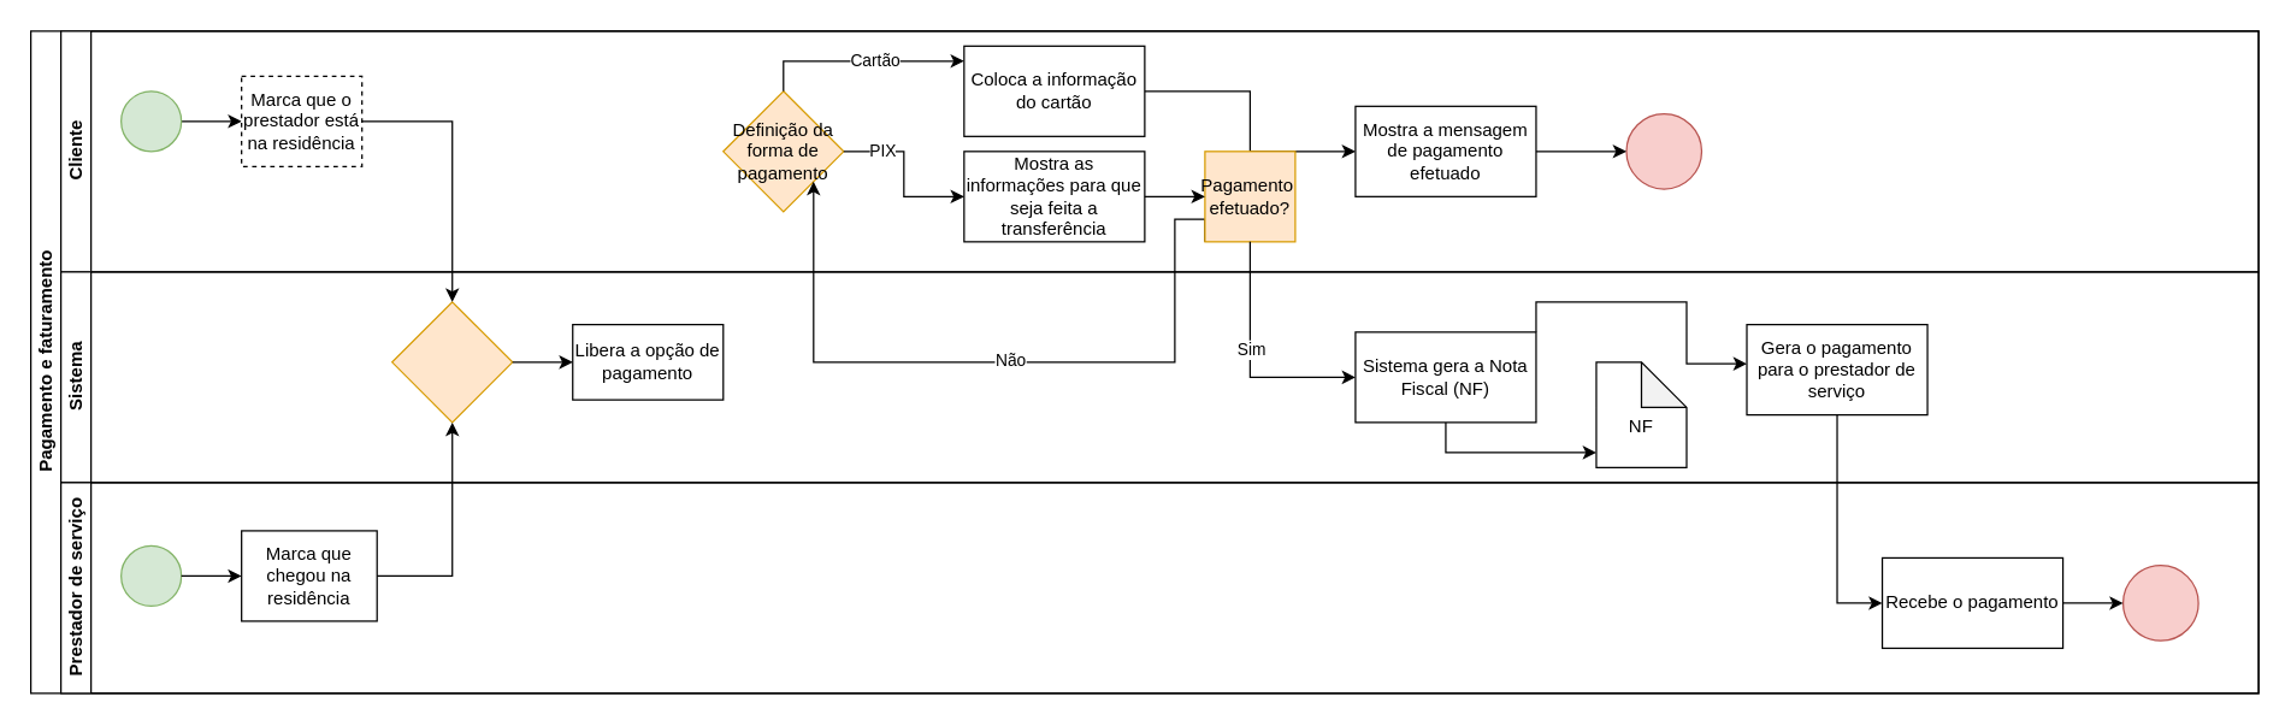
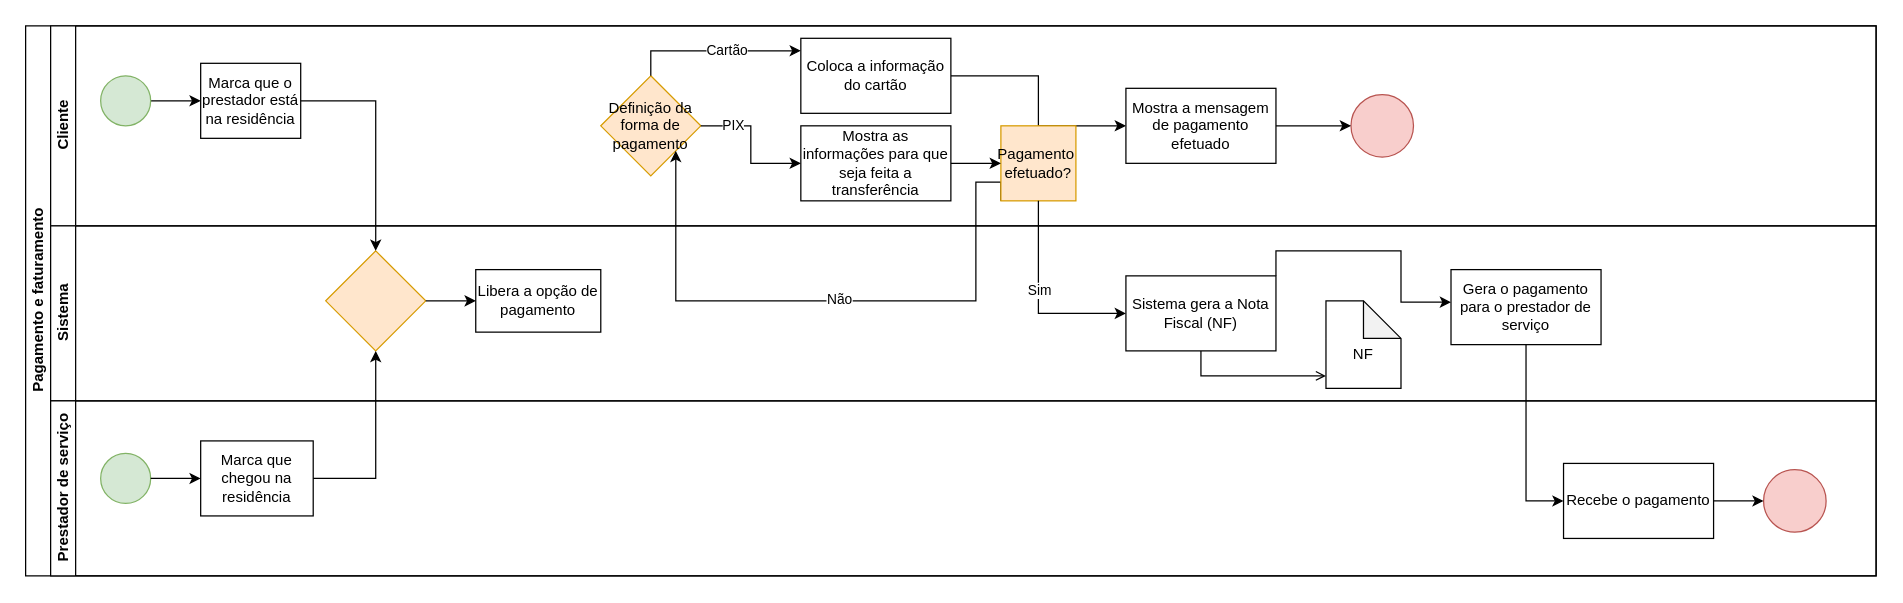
  <mxCell id="0" />
  <mxCell id="1" parent="0" />
  <mxCell id="2" value="Pagamento e faturamento" style="swimlane;html=1;childLayout=stackLayout;resizeParent=1;resizeParentMax=0;horizontal=0;startSize=20;horizontalStack=0;" vertex="1" parent="1"><mxGeometry x="20" y="20" width="1480" height="440" as="geometry" /></mxCell>
  <mxCell id="3" value="Cliente" style="swimlane;html=1;startSize=20;horizontal=0;" vertex="1" parent="2"><mxGeometry x="20" width="1460" height="160" as="geometry" /></mxCell>
  <mxCell id="4" value="" style="edgeStyle=orthogonalEdgeStyle;rounded=0;orthogonalLoop=1;jettySize=auto;html=1;" edge="1" parent="3" source="5"><mxGeometry relative="1" as="geometry"><mxPoint x="120" y="60" as="targetPoint" /></mxGeometry></mxCell>
  <mxCell id="5" value="" style="ellipse;whiteSpace=wrap;html=1;fillColor=#d5e8d4;strokeColor=#82b366;" vertex="1" parent="3"><mxGeometry x="40" y="40" width="40" height="40" as="geometry" /></mxCell>
- <mxCell id="6" value="Marca que o prestador está na residência" style="rounded=0;whiteSpace=wrap;html=1;dashed=1;" vertex="1" parent="3"><mxGeometry x="120" y="30" width="80" height="60" as="geometry" /></mxCell>
+ <mxCell id="6" value="Marca que o prestador está na residência" style="rounded=0;whiteSpace=wrap;html=1;" vertex="1" parent="3"><mxGeometry x="120" y="30" width="80" height="60" as="geometry" /></mxCell>
  <mxCell id="7" value="Definição da forma de pagamento" style="rhombus;whiteSpace=wrap;html=1;fillColor=#ffe6cc;strokeColor=#d79b00;" vertex="1" parent="3"><mxGeometry x="440" y="40" width="80" height="80" as="geometry" /></mxCell>
  <mxCell id="8" style="edgeStyle=orthogonalEdgeStyle;rounded=0;orthogonalLoop=1;jettySize=auto;html=1;exitX=1;exitY=0.5;exitDx=0;exitDy=0;" edge="1" parent="3" source="9" target="15"><mxGeometry relative="1" as="geometry" /></mxCell>
  <mxCell id="9" value="Coloca a informação do cartão" style="rounded=0;whiteSpace=wrap;html=1;" vertex="1" parent="3"><mxGeometry x="600" y="10" width="120" height="60" as="geometry" /></mxCell>
  <mxCell id="10" style="edgeStyle=orthogonalEdgeStyle;rounded=0;orthogonalLoop=1;jettySize=auto;html=1;exitX=0.5;exitY=0;exitDx=0;exitDy=0;" edge="1" parent="3" source="7" target="9"><mxGeometry relative="1" as="geometry"><mxPoint x="670" y="40" as="targetPoint" /><Array as="points"><mxPoint x="480" y="20" /></Array></mxGeometry></mxCell>
  <mxCell id="11" value="Cartão" style="edgeLabel;html=1;align=center;verticalAlign=middle;resizable=0;points=[];" vertex="1" connectable="0" parent="10"><mxGeometry x="0.143" y="1" relative="1" as="geometry"><mxPoint as="offset" /></mxGeometry></mxCell>
  <mxCell id="12" value="Mostra as informações para que seja feita a transferência" style="rounded=0;whiteSpace=wrap;html=1;" vertex="1" parent="3"><mxGeometry x="600" y="80" width="120" height="60" as="geometry" /></mxCell>
  <mxCell id="13" style="edgeStyle=orthogonalEdgeStyle;rounded=0;orthogonalLoop=1;jettySize=auto;html=1;exitX=1;exitY=0.5;exitDx=0;exitDy=0;" edge="1" parent="3" source="7" target="12"><mxGeometry relative="1" as="geometry"><mxPoint x="560" y="120" as="targetPoint" /></mxGeometry></mxCell>
  <mxCell id="14" value="PIX" style="edgeLabel;html=1;align=center;verticalAlign=middle;resizable=0;points=[];" vertex="1" connectable="0" parent="13"><mxGeometry x="-0.55" y="1" relative="1" as="geometry"><mxPoint as="offset" /></mxGeometry></mxCell>
  <mxCell id="15" value="Mostra a mensagem de pagamento efetuado" style="rounded=0;whiteSpace=wrap;html=1;" vertex="1" parent="3"><mxGeometry x="860" y="50" width="120" height="60" as="geometry" /></mxCell>
  <mxCell id="16" value="" style="ellipse;whiteSpace=wrap;html=1;aspect=fixed;fillColor=#f8cecc;strokeColor=#b85450;" vertex="1" parent="3"><mxGeometry x="1040" y="55" width="50" height="50" as="geometry" /></mxCell>
  <mxCell id="17" style="edgeStyle=orthogonalEdgeStyle;rounded=0;orthogonalLoop=1;jettySize=auto;html=1;exitX=1;exitY=0.5;exitDx=0;exitDy=0;" edge="1" parent="3" source="15" target="16"><mxGeometry relative="1" as="geometry"><mxPoint x="1020" y="80" as="targetPoint" /></mxGeometry></mxCell>
  <mxCell id="18" style="edgeStyle=orthogonalEdgeStyle;rounded=0;orthogonalLoop=1;jettySize=auto;html=1;exitX=0;exitY=1;exitDx=0;exitDy=0;entryX=1;entryY=1;entryDx=0;entryDy=0;" edge="1" parent="3" source="20" target="7"><mxGeometry relative="1" as="geometry"><mxPoint x="550" y="220" as="targetPoint" /><Array as="points"><mxPoint x="740" y="125" /><mxPoint x="740" y="220" /><mxPoint x="500" y="220" /></Array></mxGeometry></mxCell>
  <mxCell id="19" value="Não" style="edgeLabel;html=1;align=center;verticalAlign=middle;resizable=0;points=[];" vertex="1" connectable="0" parent="18"><mxGeometry x="-0.02" y="-2" relative="1" as="geometry"><mxPoint as="offset" /></mxGeometry></mxCell>
  <mxCell id="20" value="Pagamento&amp;nbsp; efetuado?" style="whiteSpace=wrap;html=1;fillColor=#ffe6cc;strokeColor=#d79b00;rounded=0;" vertex="1" parent="3"><mxGeometry x="760" y="80" width="60" height="60" as="geometry" /></mxCell>
  <mxCell id="21" style="edgeStyle=orthogonalEdgeStyle;rounded=0;orthogonalLoop=1;jettySize=auto;html=1;exitX=1;exitY=0.5;exitDx=0;exitDy=0;" edge="1" parent="3" source="12" target="20"><mxGeometry relative="1" as="geometry"><mxPoint x="760" y="110" as="targetPoint" /></mxGeometry></mxCell>
  <mxCell id="22" value="Sistema" style="swimlane;html=1;startSize=20;horizontal=0;" vertex="1" parent="2"><mxGeometry x="20" y="160" width="1460" height="140" as="geometry" /></mxCell>
  <mxCell id="23" value="" style="rhombus;whiteSpace=wrap;html=1;fillColor=#ffe6cc;strokeColor=#d79b00;" vertex="1" parent="22"><mxGeometry x="220" y="20" width="80" height="80" as="geometry" /></mxCell>
  <mxCell id="24" value="Libera a opção de pagamento" style="rounded=0;whiteSpace=wrap;html=1;" vertex="1" parent="22"><mxGeometry x="340" y="35" width="100" height="50" as="geometry" /></mxCell>
  <mxCell id="25" style="edgeStyle=orthogonalEdgeStyle;rounded=0;orthogonalLoop=1;jettySize=auto;html=1;exitX=1;exitY=0.5;exitDx=0;exitDy=0;" edge="1" parent="22" source="23" target="24"><mxGeometry relative="1" as="geometry"><mxPoint x="330" y="60" as="targetPoint" /></mxGeometry></mxCell>
  <mxCell id="26" value="Sistema gera a Nota Fiscal (NF)" style="rounded=0;whiteSpace=wrap;html=1;" vertex="1" parent="22"><mxGeometry x="860" y="40" width="120" height="60" as="geometry" /></mxCell>
  <mxCell id="27" value="&lt;div&gt;&lt;br&gt;&lt;/div&gt;&lt;div&gt;NF&lt;/div&gt;" style="shape=note;whiteSpace=wrap;html=1;backgroundOutline=1;darkOpacity=0.05;" vertex="1" parent="22"><mxGeometry x="1020" y="60" width="60" height="70" as="geometry" /></mxCell>
- <mxCell id="28" style="edgeStyle=orthogonalEdgeStyle;rounded=0;orthogonalLoop=1;jettySize=auto;html=1;exitX=0.5;exitY=1;exitDx=0;exitDy=0;" edge="1" parent="22" source="26" target="27"><mxGeometry relative="1" as="geometry"><mxPoint x="1040" y="120" as="targetPoint" /><Array as="points"><mxPoint x="920" y="120" /></Array></mxGeometry></mxCell>
+ <mxCell id="28" style="edgeStyle=orthogonalEdgeStyle;rounded=0;orthogonalLoop=1;jettySize=auto;html=1;exitX=0.5;exitY=1;exitDx=0;exitDy=0;endArrow=open;" edge="1" parent="22" source="26" target="27"><mxGeometry relative="1" as="geometry"><mxPoint x="1040" y="120" as="targetPoint" /><Array as="points"><mxPoint x="920" y="120" /></Array></mxGeometry></mxCell>
  <mxCell id="29" value="Gera o pagamento para o prestador de serviço" style="rounded=0;whiteSpace=wrap;html=1;" vertex="1" parent="22"><mxGeometry x="1120" y="35" width="120" height="60" as="geometry" /></mxCell>
  <mxCell id="30" style="edgeStyle=orthogonalEdgeStyle;rounded=0;orthogonalLoop=1;jettySize=auto;html=1;exitX=1;exitY=0;exitDx=0;exitDy=0;" edge="1" parent="22" source="26" target="29"><mxGeometry relative="1" as="geometry"><mxPoint x="1130" y="60" as="targetPoint" /><Array as="points"><mxPoint x="980" y="20" /><mxPoint x="1080" y="20" /><mxPoint x="1080" y="61" /></Array></mxGeometry></mxCell>
  <mxCell id="31" value="Prestador de serviço" style="swimlane;html=1;startSize=20;horizontal=0;" vertex="1" parent="2"><mxGeometry x="20" y="300" width="1460" height="140" as="geometry" /></mxCell>
  <mxCell id="32" value="" style="ellipse;whiteSpace=wrap;html=1;fillColor=#d5e8d4;strokeColor=#82b366;" vertex="1" parent="31"><mxGeometry x="40" y="42" width="40" height="40" as="geometry" /></mxCell>
  <mxCell id="33" value="Marca que chegou na residência" style="rounded=0;whiteSpace=wrap;html=1;" vertex="1" parent="31"><mxGeometry x="120" y="32" width="90" height="60" as="geometry" /></mxCell>
  <mxCell id="34" style="edgeStyle=orthogonalEdgeStyle;rounded=0;orthogonalLoop=1;jettySize=auto;html=1;exitX=1;exitY=0.5;exitDx=0;exitDy=0;" edge="1" parent="31" source="32" target="33"><mxGeometry relative="1" as="geometry"><mxPoint x="120" y="62" as="targetPoint" /></mxGeometry></mxCell>
  <mxCell id="35" value="Recebe o pagamento" style="rounded=0;whiteSpace=wrap;html=1;" vertex="1" parent="31"><mxGeometry x="1210" y="50" width="120" height="60" as="geometry" /></mxCell>
  <mxCell id="36" value="" style="ellipse;whiteSpace=wrap;html=1;aspect=fixed;fillColor=#f8cecc;strokeColor=#b85450;" vertex="1" parent="31"><mxGeometry x="1370" y="55" width="50" height="50" as="geometry" /></mxCell>
  <mxCell id="37" style="edgeStyle=orthogonalEdgeStyle;rounded=0;orthogonalLoop=1;jettySize=auto;html=1;exitX=1;exitY=0.5;exitDx=0;exitDy=0;" edge="1" parent="31" source="35" target="36"><mxGeometry relative="1" as="geometry"><mxPoint x="1370" y="80" as="targetPoint" /></mxGeometry></mxCell>
  <mxCell id="38" style="edgeStyle=orthogonalEdgeStyle;rounded=0;orthogonalLoop=1;jettySize=auto;html=1;exitX=1;exitY=0.5;exitDx=0;exitDy=0;" edge="1" parent="2" source="6" target="23"><mxGeometry relative="1" as="geometry"><mxPoint x="280" y="200" as="targetPoint" /></mxGeometry></mxCell>
  <mxCell id="39" style="edgeStyle=orthogonalEdgeStyle;rounded=0;orthogonalLoop=1;jettySize=auto;html=1;exitX=1;exitY=0.5;exitDx=0;exitDy=0;" edge="1" parent="2" source="33" target="23"><mxGeometry relative="1" as="geometry" /></mxCell>
  <mxCell id="40" style="edgeStyle=orthogonalEdgeStyle;rounded=0;orthogonalLoop=1;jettySize=auto;html=1;exitX=0.5;exitY=1;exitDx=0;exitDy=0;" edge="1" parent="2" source="29" target="35"><mxGeometry relative="1" as="geometry"><mxPoint x="1240" y="380" as="targetPoint" /><Array as="points"><mxPoint x="1200" y="380" /></Array></mxGeometry></mxCell>
  <mxCell id="41" style="edgeStyle=orthogonalEdgeStyle;rounded=0;orthogonalLoop=1;jettySize=auto;html=1;exitX=0.5;exitY=1;exitDx=0;exitDy=0;entryX=0;entryY=0.5;entryDx=0;entryDy=0;" edge="1" parent="2" source="20" target="26"><mxGeometry relative="1" as="geometry"><mxPoint x="820" y="240" as="targetPoint" /></mxGeometry></mxCell>
  <mxCell id="42" value="Sim" style="edgeLabel;html=1;align=center;verticalAlign=middle;resizable=0;points=[];" vertex="1" connectable="0" parent="41"><mxGeometry x="-0.113" relative="1" as="geometry"><mxPoint as="offset" /></mxGeometry></mxCell>
